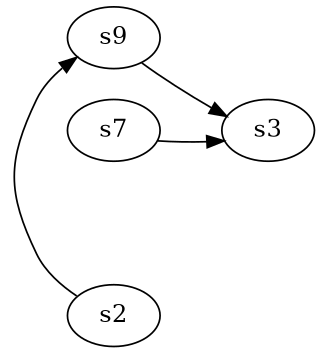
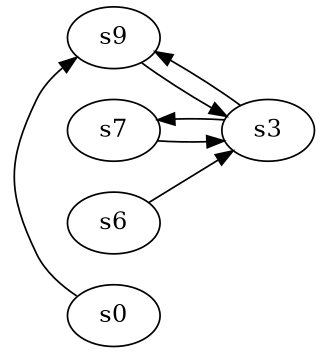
  digraph {
    rankdir=LR
    node [player=1]
    n1 [label=s9]
-   s0 [label=s2]
+   s0
    s3
    s7 [player=0]
+   s6 [player=0]
    n1 -> s3 [constraint="time % 7 == 5"]
    s0 -> n1 [constraint="time % 2 == 0 && time % 5 == 0"]
+   s3 -> n1 [constraint="time % 5 == 2"]
+   s3 -> s7 [constraint="time % 3 == 0 && time % 3 == 2"]
    s7 -> s3
+   s6 -> s3 [constraint="time % 4 == 3 && time % 3 == 0"]
  }
